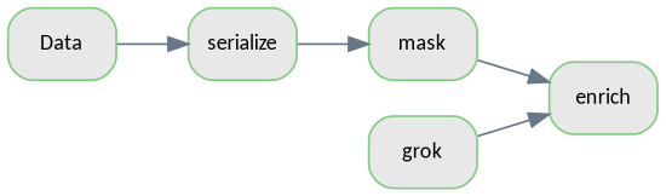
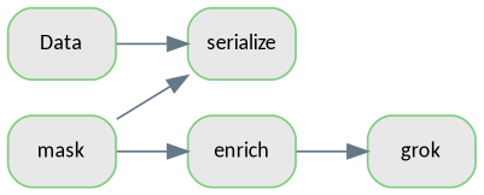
  digraph {
    fontname=Calibri
    rankdir=LR
    node [color="#80cc80" fillcolor="#e8e8e8" fontname=Calibri fontsize=11 shape=box style="filled,rounded"]
    edge [color="#667788" fontname=Calibri fontsize=10]
    n1 [label=Data]
    n2 [label=serialize]
    n3 [label=grok]
    n4 [label=enrich]
    n5 [label=mask]
    n1 -> n2
-   n3 -> n4
-   n2 -> n5
+   n4 -> n3
+   n5 -> n2
    n5 -> n4
  }
